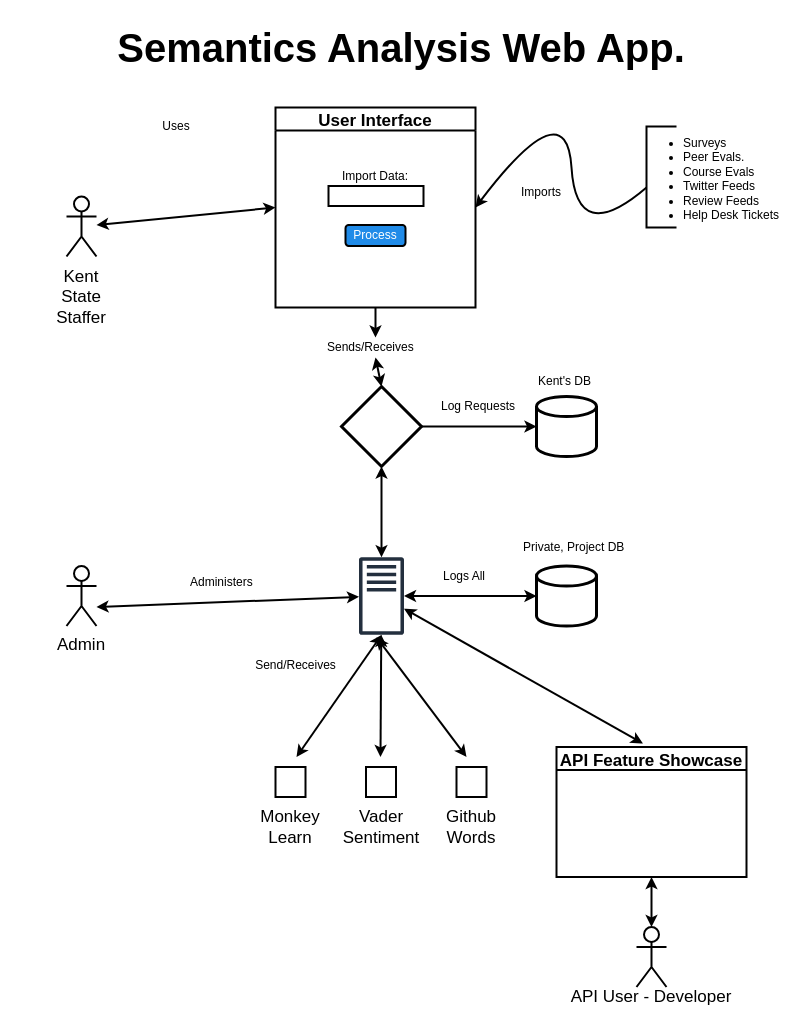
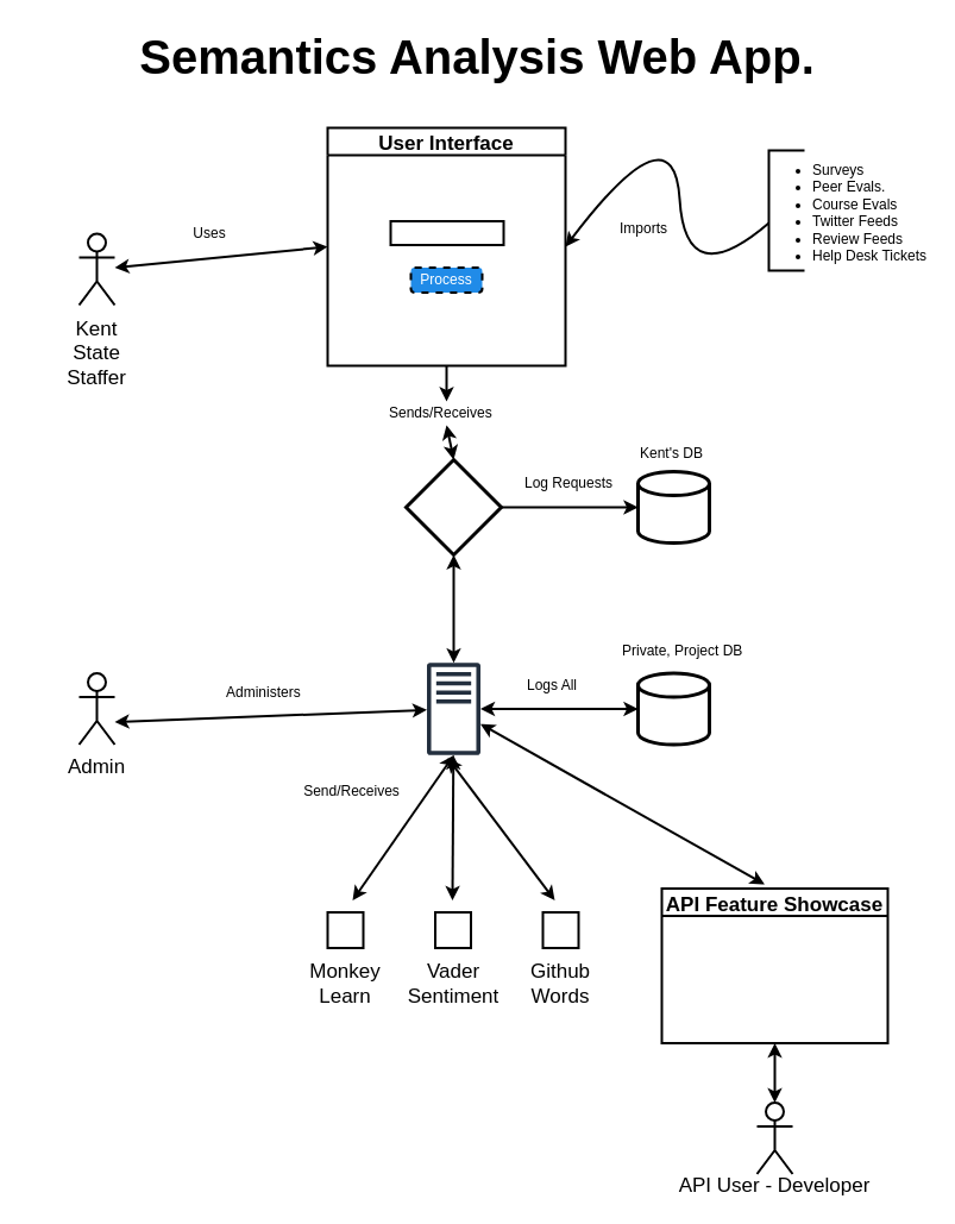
  <mxCell id="0" />
  <mxCell id="1" parent="0" />
  <mxCell id="2" value="&lt;h1&gt;&lt;font style=&quot;font-size: 40px&quot;&gt;Semantics Analysis Web App.&lt;/font&gt;&lt;/h1&gt;" style="text;html=1;strokeColor=none;fillColor=none;align=center;verticalAlign=middle;whiteSpace=wrap;rounded=0;strokeWidth=2;fontSize=17;" vertex="1" parent="1"><mxGeometry x="20.5" y="20" width="760" height="20" as="geometry" /></mxCell>
  <mxCell id="3" value="" style="group" vertex="1" connectable="0" parent="1"><mxGeometry x="61" y="369" width="685" height="620.5" as="geometry" /></mxCell>
  <mxCell id="4" value="" style="strokeWidth=3;html=1;shape=mxgraph.flowchart.database;whiteSpace=wrap;strokeColor=#000000;" vertex="1" parent="3"><mxGeometry x="475" y="10" width="60" height="60" as="geometry" /></mxCell>
  <mxCell id="5" value="" style="strokeWidth=3;html=1;shape=mxgraph.flowchart.database;whiteSpace=wrap;" vertex="1" parent="3"><mxGeometry x="475" y="179.5" width="60" height="60" as="geometry" /></mxCell>
  <mxCell id="6" value="" style="rhombus;whiteSpace=wrap;html=1;strokeWidth=3;" vertex="1" parent="3"><mxGeometry x="280" width="80" height="80" as="geometry" /></mxCell>
  <mxCell id="7" value="" style="endArrow=classic;html=1;exitX=1;exitY=0.5;exitDx=0;exitDy=0;strokeWidth=2;entryX=0;entryY=0.5;entryDx=0;entryDy=0;entryPerimeter=0;" edge="1" parent="3" source="6" target="4"><mxGeometry width="50" height="50" relative="1" as="geometry"><mxPoint x="-75" y="190.5" as="sourcePoint" /><mxPoint x="465" y="40.5" as="targetPoint" /></mxGeometry></mxCell>
  <mxCell id="8" value="" style="endArrow=classic;startArrow=classic;html=1;strokeWidth=2;entryX=0.5;entryY=1;entryDx=0;entryDy=0;" edge="1" parent="3" source="9" target="6"><mxGeometry width="50" height="50" relative="1" as="geometry"><mxPoint x="320" y="160.5" as="sourcePoint" /><mxPoint x="25" y="140.5" as="targetPoint" /></mxGeometry></mxCell>
  <mxCell id="9" value="" style="outlineConnect=0;fontColor=#232F3E;gradientColor=none;fillColor=#232F3E;strokeColor=none;dashed=0;verticalLabelPosition=bottom;verticalAlign=top;align=center;html=1;fontSize=12;fontStyle=0;aspect=fixed;pointerEvents=1;shape=mxgraph.aws4.traditional_server;" vertex="1" parent="3"><mxGeometry x="297.5" y="170.5" width="45" height="78" as="geometry" /></mxCell>
  <mxCell id="10" value="" style="endArrow=classic;startArrow=classic;html=1;strokeWidth=2;fontSize=17;entryX=0;entryY=0.5;entryDx=0;entryDy=0;entryPerimeter=0;" edge="1" parent="3" source="9" target="5"><mxGeometry width="50" height="50" relative="1" as="geometry"><mxPoint x="205" y="320.5" as="sourcePoint" /><mxPoint x="255" y="270.5" as="targetPoint" /></mxGeometry></mxCell>
  <mxCell id="11" value="Actor" style="shape=umlActor;verticalLabelPosition=bottom;labelBackgroundColor=#ffffff;verticalAlign=top;html=1;outlineConnect=0;strokeColor=#000000;strokeWidth=2;fontSize=17;noLabel=1;" vertex="1" parent="3"><mxGeometry x="5" y="179.5" width="30" height="60" as="geometry" /></mxCell>
  <mxCell id="12" value="" style="endArrow=classic;startArrow=classic;html=1;strokeWidth=2;fontSize=17;" edge="1" parent="3" source="9"><mxGeometry width="50" height="50" relative="1" as="geometry"><mxPoint x="5" y="340.5" as="sourcePoint" /><mxPoint x="35" y="220.5" as="targetPoint" /></mxGeometry></mxCell>
  <mxCell id="13" value="" style="endArrow=classic;startArrow=classic;html=1;strokeWidth=2;fontSize=17;" edge="1" parent="3"><mxGeometry width="50" height="50" relative="1" as="geometry"><mxPoint x="235" y="370.5" as="sourcePoint" /><mxPoint x="320" y="248.5" as="targetPoint" /></mxGeometry></mxCell>
  <mxCell id="14" value="" style="endArrow=classic;startArrow=classic;html=1;strokeWidth=2;fontSize=17;" edge="1" parent="3" target="9"><mxGeometry width="50" height="50" relative="1" as="geometry"><mxPoint x="319" y="370.5" as="sourcePoint" /><mxPoint x="55" y="290.5" as="targetPoint" /></mxGeometry></mxCell>
  <mxCell id="15" value="" style="endArrow=classic;startArrow=classic;html=1;strokeWidth=2;fontSize=17;entryX=0.389;entryY=1.031;entryDx=0;entryDy=0;entryPerimeter=0;" edge="1" parent="3" target="9"><mxGeometry width="50" height="50" relative="1" as="geometry"><mxPoint x="405" y="370.5" as="sourcePoint" /><mxPoint x="325" y="280.5" as="targetPoint" /></mxGeometry></mxCell>
  <mxCell id="16" value="" style="whiteSpace=wrap;html=1;aspect=fixed;strokeColor=#000000;strokeWidth=2;fontSize=17;" vertex="1" parent="3"><mxGeometry x="214" y="380.5" width="30" height="30" as="geometry" /></mxCell>
  <mxCell id="17" value="&lt;span style=&quot;font-family: &amp;#34;helvetica&amp;#34; , &amp;#34;arial&amp;#34; , sans-serif ; font-size: 0px&quot;&gt;%3CmxGraphModel%3E%3Croot%3E%3CmxCell%20id%3D%220%22%2F%3E%3CmxCell%20id%3D%221%22%20parent%3D%220%22%2F%3E%3CmxCell%20id%3D%222%22%20value%3D%22%22%20style%3D%22whiteSpace%3Dwrap%3Bhtml%3D1%3Baspect%3Dfixed%3BstrokeColor%3D%23000000%3BstrokeWidth%3D2%3BfontSize%3D17%3B%22%20vertex%3D%221%22%20parent%3D%221%22%3E%3CmxGeometry%20x%3D%22310%22%20y%3D%22850%22%20width%3D%2230%22%20height%3D%2230%22%20as%3D%22geometry%22%2F%3E%3C%2FmxCell%3E%3C%2Froot%3E%3C%2FmxGraphModel%3E&lt;/span&gt;" style="whiteSpace=wrap;html=1;aspect=fixed;strokeColor=#000000;strokeWidth=2;fontSize=17;" vertex="1" parent="3"><mxGeometry x="304.5" y="380.5" width="30" height="30" as="geometry" /></mxCell>
  <mxCell id="18" value="" style="whiteSpace=wrap;html=1;aspect=fixed;strokeColor=#000000;strokeWidth=2;fontSize=17;" vertex="1" parent="3"><mxGeometry x="395" y="380.5" width="30" height="30" as="geometry" /></mxCell>
  <mxCell id="19" value="Monkey Learn" style="text;html=1;strokeColor=none;fillColor=none;align=center;verticalAlign=middle;whiteSpace=wrap;rounded=0;fontSize=17;" vertex="1" parent="3"><mxGeometry x="209" y="430.5" width="40" height="20" as="geometry" /></mxCell>
  <mxCell id="20" value="Vader Sentiment" style="text;html=1;strokeColor=none;fillColor=none;align=center;verticalAlign=middle;whiteSpace=wrap;rounded=0;fontSize=17;" vertex="1" parent="3"><mxGeometry x="299.5" y="430.5" width="40" height="20" as="geometry" /></mxCell>
  <mxCell id="21" value="Github&lt;br&gt;Words" style="text;html=1;strokeColor=none;fillColor=none;align=center;verticalAlign=middle;whiteSpace=wrap;rounded=0;fontSize=17;" vertex="1" parent="3"><mxGeometry x="390" y="430.5" width="40" height="20" as="geometry" /></mxCell>
  <mxCell id="22" value="Admin" style="text;html=1;strokeColor=none;fillColor=none;align=center;verticalAlign=middle;whiteSpace=wrap;rounded=0;fontSize=17;" vertex="1" parent="3"><mxGeometry y="248.5" width="40" height="20" as="geometry" /></mxCell>
  <mxCell id="23" value="API Feature Showcase" style="swimlane;strokeColor=#000000;strokeWidth=2;fontSize=17;" vertex="1" parent="3"><mxGeometry x="495" y="360.5" width="190" height="130" as="geometry" /></mxCell>
  <mxCell id="24" value="" style="endArrow=classic;startArrow=classic;html=1;strokeWidth=2;fontSize=17;exitX=0.455;exitY=-0.027;exitDx=0;exitDy=0;exitPerimeter=0;" edge="1" parent="3" source="23" target="9"><mxGeometry width="50" height="50" relative="1" as="geometry"><mxPoint x="-5" y="560.5" as="sourcePoint" /><mxPoint x="45" y="510.5" as="targetPoint" /></mxGeometry></mxCell>
  <mxCell id="25" value="Actor" style="shape=umlActor;verticalLabelPosition=bottom;labelBackgroundColor=#ffffff;verticalAlign=top;html=1;outlineConnect=0;strokeColor=#000000;strokeWidth=2;fontSize=17;noLabel=1;" vertex="1" parent="3"><mxGeometry x="575" y="540.5" width="30" height="60" as="geometry" /></mxCell>
  <mxCell id="26" value="" style="endArrow=classic;startArrow=classic;html=1;strokeWidth=2;fontSize=17;entryX=0.5;entryY=1;entryDx=0;entryDy=0;exitX=0.5;exitY=0;exitDx=0;exitDy=0;exitPerimeter=0;" edge="1" parent="3" source="25" target="23"><mxGeometry width="50" height="50" relative="1" as="geometry"><mxPoint x="-5" y="670.5" as="sourcePoint" /><mxPoint x="45" y="620.5" as="targetPoint" /></mxGeometry></mxCell>
  <mxCell id="27" value="API User - Developer" style="text;html=1;strokeColor=none;fillColor=none;align=center;verticalAlign=middle;whiteSpace=wrap;rounded=0;fontSize=17;" vertex="1" parent="3"><mxGeometry x="505" y="600.5" width="170" height="20" as="geometry" /></mxCell>
  <mxCell id="28" value="Logs All" style="text;html=1;resizable=0;points=[];autosize=1;align=left;verticalAlign=top;spacingTop=-4;fontSize=12;" vertex="1" parent="3"><mxGeometry x="380" y="179.5" width="60" height="20" as="geometry" /></mxCell>
  <mxCell id="29" value="Send/Receives" style="text;html=1;strokeColor=none;fillColor=none;align=center;verticalAlign=middle;whiteSpace=wrap;rounded=0;fontSize=12;rotation=0;" vertex="1" parent="3"><mxGeometry x="220" y="268.5" width="29" height="20" as="geometry" /></mxCell>
  <mxCell id="30" value="" style="group" vertex="1" connectable="0" parent="1"><mxGeometry x="61" y="90" width="414" height="200" as="geometry" /></mxCell>
  <mxCell id="31" value="Actor" style="shape=umlActor;verticalLabelPosition=bottom;labelBackgroundColor=#ffffff;verticalAlign=top;html=1;outlineConnect=0;strokeColor=#000000;strokeWidth=2;fontSize=17;noLabel=1;" vertex="1" parent="30"><mxGeometry x="5" y="89" width="30" height="60" as="geometry" /></mxCell>
  <mxCell id="32" value="" style="endArrow=classic;startArrow=classic;html=1;strokeWidth=2;fontSize=17;exitX=0;exitY=0.5;exitDx=0;exitDy=0;" edge="1" parent="30" source="34" target="31"><mxGeometry width="50" height="50" relative="1" as="geometry"><mxPoint x="207.3" y="160.66" as="sourcePoint" /><mxPoint x="55" y="680" as="targetPoint" /></mxGeometry></mxCell>
  <mxCell id="33" value="Kent State Staffer" style="text;html=1;strokeColor=none;fillColor=none;align=center;verticalAlign=middle;whiteSpace=wrap;rounded=0;fontSize=17;" vertex="1" parent="30"><mxGeometry y="180" width="40" height="20" as="geometry" /></mxCell>
  <mxCell id="34" value="User Interface" style="swimlane;strokeColor=#000000;strokeWidth=2;fontSize=17;" vertex="1" parent="30"><mxGeometry x="214" width="200" height="200" as="geometry" /></mxCell>
  <mxCell id="35" value="" style="group" vertex="1" connectable="0" parent="34"><mxGeometry x="50" y="58.5" width="100" height="80" as="geometry" /></mxCell>
  <mxCell id="36" value="" style="rounded=0;whiteSpace=wrap;html=1;strokeColor=#000000;strokeWidth=2;fontSize=17;" vertex="1" parent="35"><mxGeometry x="3" y="20" width="95" height="20" as="geometry" /></mxCell>
- <mxCell id="37" value="Import Data:" style="text;html=1;strokeColor=none;fillColor=none;align=center;verticalAlign=middle;whiteSpace=wrap;rounded=0;fontSize=12;" vertex="1" parent="35"><mxGeometry width="100" height="20" as="geometry" /></mxCell>
- <mxCell id="38" value="&lt;font color=&quot;#ffffff&quot;&gt;Process&lt;/font&gt;" style="rounded=1;whiteSpace=wrap;html=1;strokeWidth=2;fontSize=12;fillColor=#208BE8;" vertex="1" parent="35"><mxGeometry x="20" y="59" width="60" height="21" as="geometry" /></mxCell>
- <mxCell id="39" value="Uses" style="text;html=1;strokeColor=none;fillColor=none;align=center;verticalAlign=middle;whiteSpace=wrap;rounded=0;fontSize=12;" vertex="1" parent="30"><mxGeometry x="95" y="8.5" width="40" height="20" as="geometry" /></mxCell>
+ <mxCell id="38" value="&lt;font color=&quot;#ffffff&quot;&gt;Process&lt;/font&gt;" style="rounded=1;whiteSpace=wrap;html=1;strokeWidth=2;fontSize=12;fillColor=#208BE8;dashed=1;" vertex="1" parent="35"><mxGeometry x="20" y="59" width="60" height="21" as="geometry" /></mxCell>
+ <mxCell id="39" value="Uses" style="text;html=1;strokeColor=none;fillColor=none;align=center;verticalAlign=middle;whiteSpace=wrap;rounded=0;fontSize=12;" vertex="1" parent="30"><mxGeometry x="95" y="78.5" width="40" height="20" as="geometry" /></mxCell>
  <mxCell id="40" value="" style="endArrow=none;startArrow=classic;html=1;entryX=0.5;entryY=1;entryDx=0;entryDy=0;exitX=0.5;exitY=0;exitDx=0;exitDy=0;strokeWidth=2;" edge="1" parent="1" source="49" target="34"><mxGeometry width="50" height="50" relative="1" as="geometry"><mxPoint x="281" y="410" as="sourcePoint" /><mxPoint x="276" y="260" as="targetPoint" /></mxGeometry></mxCell>
  <mxCell id="41" value="" style="curved=1;endArrow=classic;html=1;strokeWidth=2;fontSize=12;entryX=1;entryY=0.5;entryDx=0;entryDy=0;" edge="1" parent="1" target="34"><mxGeometry width="50" height="50" relative="1" as="geometry"><mxPoint x="646" y="170" as="sourcePoint" /><mxPoint x="666" y="255" as="targetPoint" /><Array as="points"><mxPoint x="576" y="230" /><mxPoint x="566" y="70" /></Array></mxGeometry></mxCell>
  <mxCell id="42" value="&lt;ul&gt;&lt;li&gt;Surveys&lt;/li&gt;&lt;li&gt;Peer Evals.&lt;/li&gt;&lt;li&gt;Course Evals&lt;/li&gt;&lt;li&gt;Twitter Feeds&lt;/li&gt;&lt;li&gt;Review Feeds&lt;/li&gt;&lt;li&gt;Help Desk Tickets&lt;/li&gt;&lt;/ul&gt;" style="text;html=1;strokeColor=none;fillColor=none;align=left;verticalAlign=top;whiteSpace=wrap;rounded=0;fontSize=12;" vertex="1" parent="1"><mxGeometry x="640.5" y="100" width="140" height="140" as="geometry" /></mxCell>
  <mxCell id="43" value="" style="strokeWidth=2;html=1;shape=mxgraph.flowchart.annotation_1;align=left;pointerEvents=1;fillColor=#208BE8;fontSize=12;" vertex="1" parent="1"><mxGeometry x="646" y="109" width="30" height="101" as="geometry" /></mxCell>
  <mxCell id="44" value="Imports" style="text;html=1;strokeColor=none;fillColor=none;align=center;verticalAlign=middle;whiteSpace=wrap;rounded=0;fontSize=12;" vertex="1" parent="1"><mxGeometry x="521" y="165" width="40" height="20" as="geometry" /></mxCell>
  <mxCell id="45" value="Log Requests" style="text;html=1;resizable=0;points=[];autosize=1;align=left;verticalAlign=top;spacingTop=-4;fontSize=12;" vertex="1" parent="1"><mxGeometry x="438.5" y="379" width="90" height="20" as="geometry" /></mxCell>
  <mxCell id="46" value="Administers" style="text;html=1;resizable=0;points=[];autosize=1;align=left;verticalAlign=top;spacingTop=-4;fontSize=12;" vertex="1" parent="1"><mxGeometry x="188" y="555" width="80" height="20" as="geometry" /></mxCell>
  <mxCell id="47" value="Kent's DB" style="text;html=1;resizable=0;points=[];autosize=1;align=left;verticalAlign=top;spacingTop=-4;fontSize=12;" vertex="1" parent="1"><mxGeometry x="536" y="354" width="70" height="20" as="geometry" /></mxCell>
  <mxCell id="48" value="Private, Project DB" style="text;html=1;resizable=0;points=[];autosize=1;align=left;verticalAlign=top;spacingTop=-4;fontSize=12;" vertex="1" parent="1"><mxGeometry x="520.5" y="519.5" width="120" height="20" as="geometry" /></mxCell>
  <mxCell id="49" value="Sends/Receives" style="text;html=1;resizable=0;points=[];autosize=1;align=left;verticalAlign=top;spacingTop=-4;fontSize=12;" vertex="1" parent="1"><mxGeometry x="325" y="320" width="100" height="20" as="geometry" /></mxCell>
  <mxCell id="50" value="" style="endArrow=classic;startArrow=classic;html=1;entryX=0.5;entryY=1;entryDx=0;entryDy=0;exitX=0.5;exitY=0;exitDx=0;exitDy=0;strokeWidth=2;" edge="1" parent="1" source="6" target="49"><mxGeometry width="50" height="50" relative="1" as="geometry"><mxPoint x="381" y="409" as="sourcePoint" /><mxPoint x="375" y="290" as="targetPoint" /></mxGeometry></mxCell>
